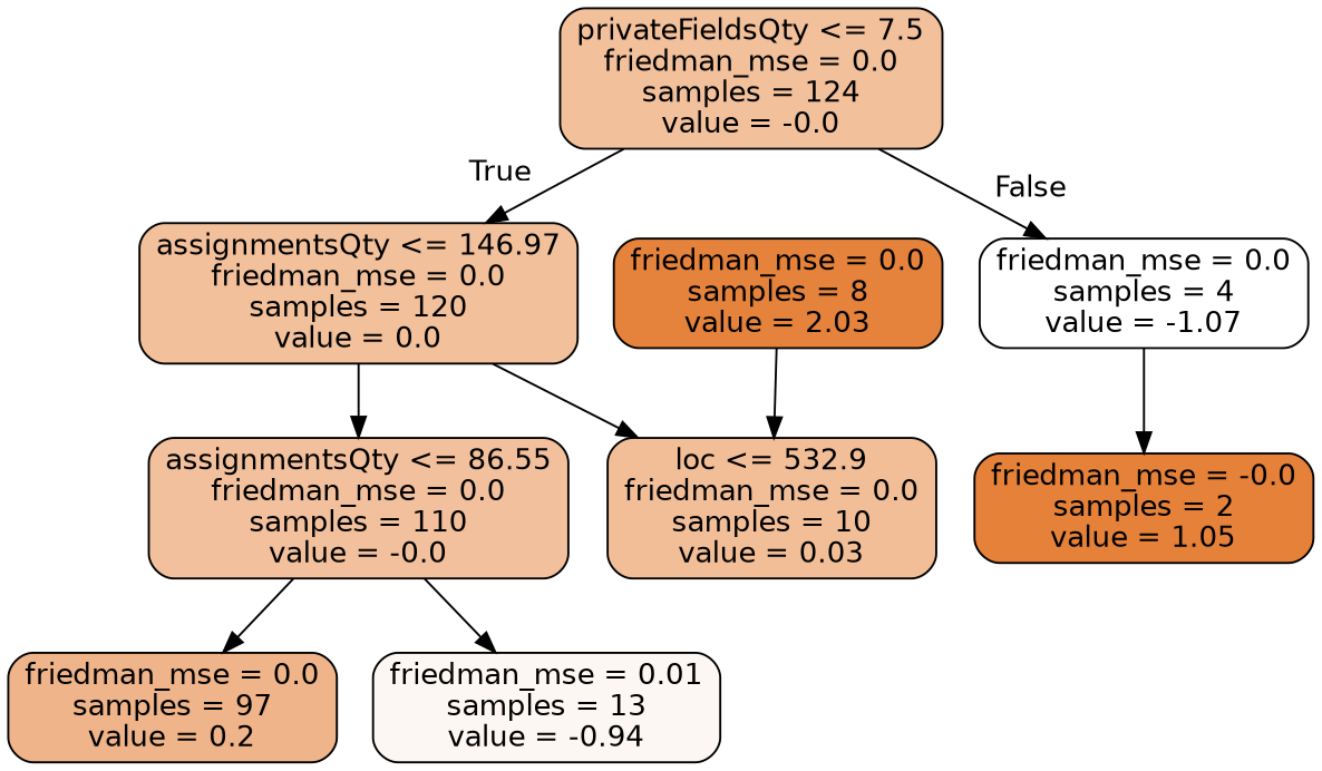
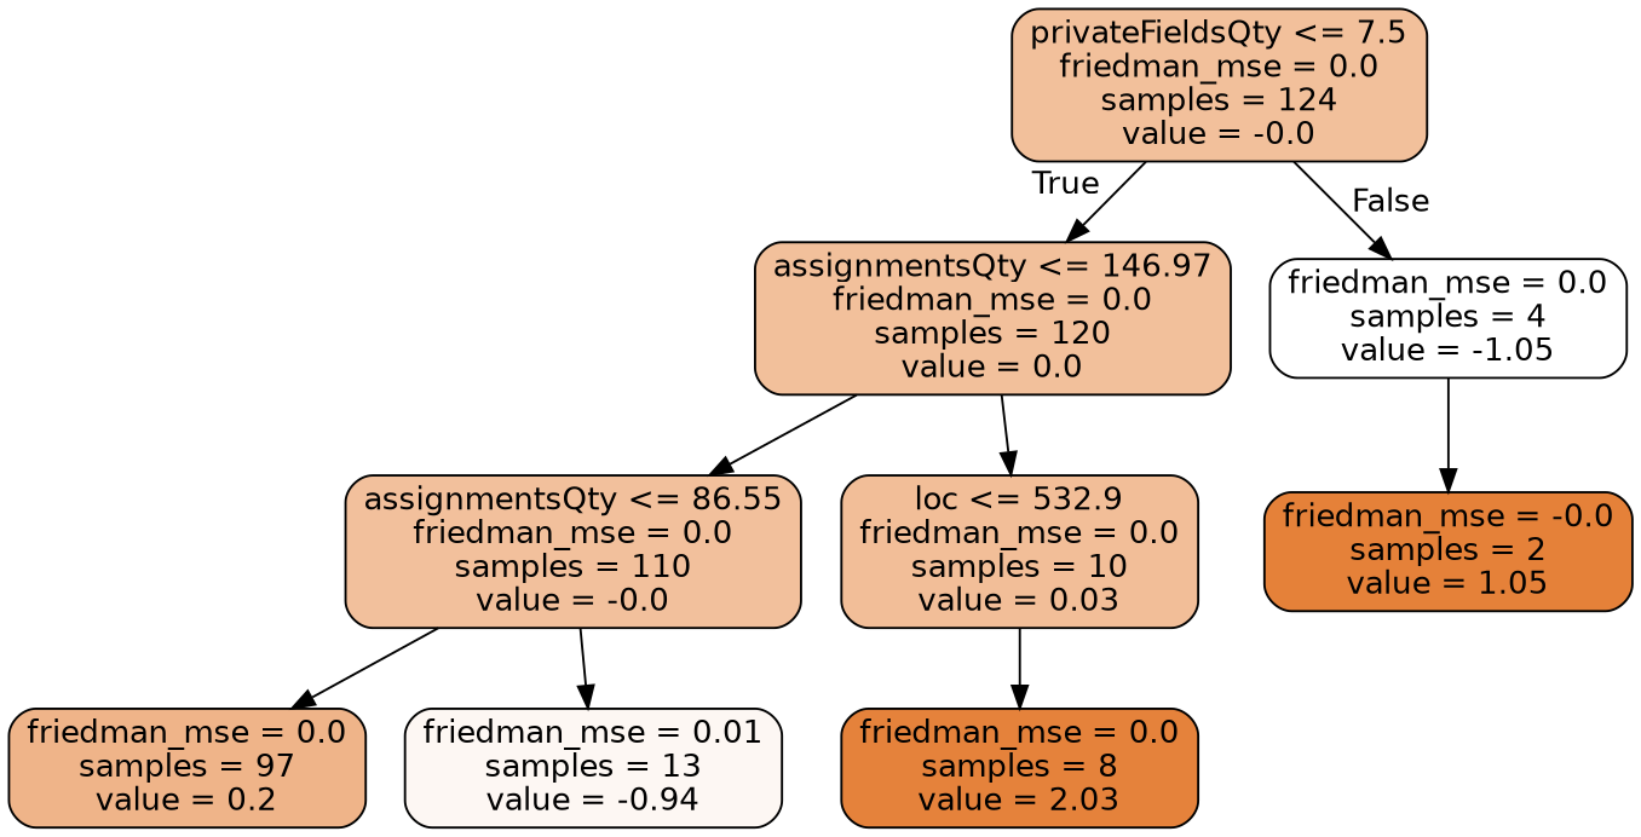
  digraph {
    node [color=black fillcolor="#f2c09b" fontname=helvetica shape=box style="filled, rounded"]
    edge [fontname=helvetica]
    n1 [label="privateFieldsQty <= 7.5\nfriedman_mse = 0.0\nsamples = 124\nvalue = -0.0"]
    n2 [label="assignmentsQty <= 146.97\nfriedman_mse = 0.0\nsamples = 120\nvalue = 0.0"]
-   n3 [fillcolor="#ffffff" label="friedman_mse = 0.0\nsamples = 4\nvalue = -1.07"]
+   n3 [fillcolor="#ffffff" label="friedman_mse = 0.0\nsamples = 4\nvalue = -1.05"]
    n4 [fillcolor="#f2c09c" label="assignmentsQty <= 86.55\nfriedman_mse = 0.0\nsamples = 110\nvalue = -0.0"]
    n5 [fillcolor="#f2be98" label="loc <= 532.9\nfriedman_mse = 0.0\nsamples = 10\nvalue = 0.03"]
    n6 [fillcolor="#e58139" label="friedman_mse = -0.0\nsamples = 2\nvalue = 1.05"]
    n7 [fillcolor="#efb489" label="friedman_mse = 0.0\nsamples = 97\nvalue = 0.2"]
    n8 [fillcolor="#fdf7f3" label="friedman_mse = 0.01\nsamples = 13\nvalue = -0.94"]
    n9 [fillcolor="#e5823b" label="friedman_mse = 0.0\nsamples = 8\nvalue = 2.03"]
    n1 -> n2 [headlabel=True labelangle=45 labeldistance=2.5]
    n1 -> n3 [headlabel=False labelangle=-45 labeldistance=2.5]
    n2 -> n4
    n2 -> n5
    n3 -> n6
    n4 -> n7
    n4 -> n8
-   n9 -> n5
+   n5 -> n9
  }
